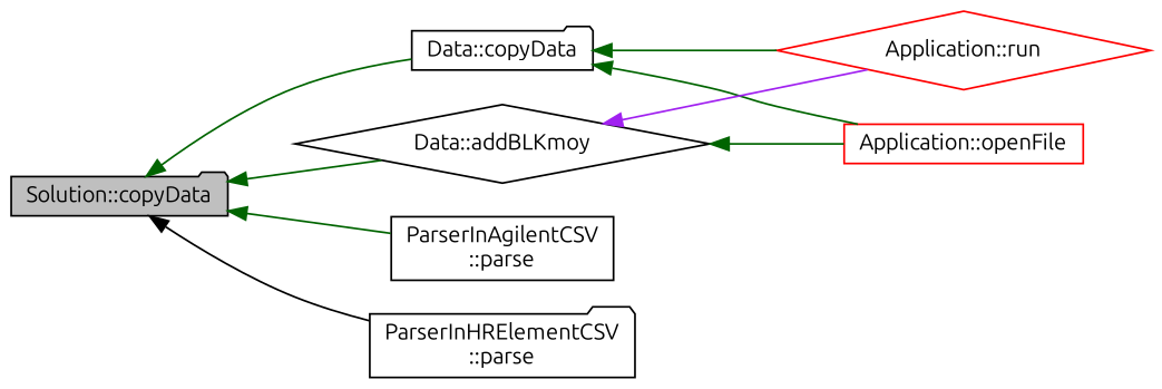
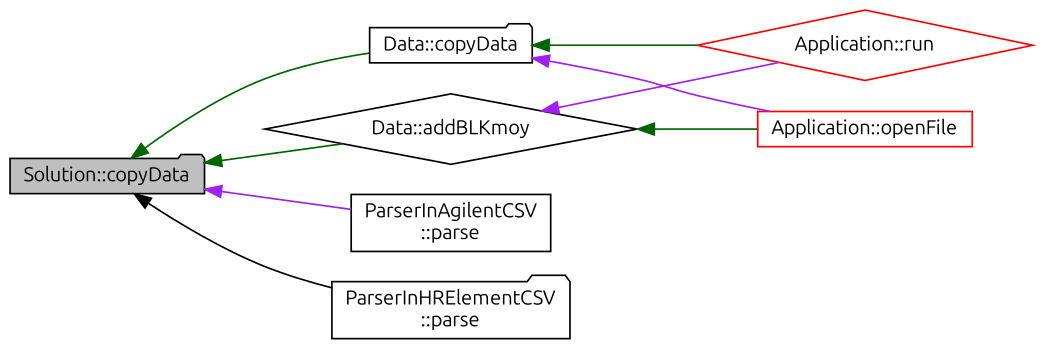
  digraph {
    fontname=Ubuntu
    rankdir=LR
    node [color=black fillcolor=white fontname=Ubuntu fontsize=12 shape=folder style=filled]
    edge [color=darkgreen dir=back fontname=Ubuntu fontsize=12 labelfontname=Helvetica labelfontsize=12 style=solid]
    n1 [fillcolor=grey75 fontcolor=black height=0.2 label="Solution::copyData" width=0.4]
    n2 [height=0.2 label="Data::copyData" width=0.4]
    n3 [height=0.2 label="Data::addBLKmoy" shape=diamond width=0.4]
    n4 [height=0.2 label="ParserInAgilentCSV\l::parse" shape=box width=0.4]
    n5 [height=0.2 label="ParserInHRElementCSV\l::parse" width=0.4]
    n6 [color=red height=0.2 label="Application::run" shape=diamond width=0.4]
    n7 [color=red height=0.2 label="Application::openFile" shape=box width=0.4]
    n1 -> n2
    n1 -> n3
-   n1 -> n4
+   n1 -> n4 [color=purple]
    n1 -> n5 [color=black]
    n2 -> n6
-   n2 -> n7
+   n2 -> n7 [color=purple]
    n3 -> n6 [color=purple]
    n3 -> n7
  }
